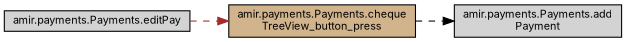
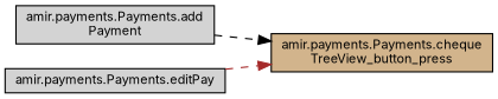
  digraph {
    fontname=Inter
    rankdir=LR
    node [color=black fillcolor=lightgrey fontname=Inter fontsize=10 shape=record style=filled]
    edge [fontname=Inter fontsize=10 labelfontname="FreeSans.ttf" labelfontsize=10 style=dashed]
    n1 [fillcolor=tan fontcolor=black height=0.2 label="amir.payments.Payments.cheque\lTreeView_button_press" width=0.4]
    n2 [height=0.2 label="amir.payments.Payments.add\lPayment" width=0.4]
    n3 [height=0.2 label="amir.payments.Payments.editPay" width=0.4]
-   n1 -> n2 [color=black]
+   n2 -> n1 [color=black]
    n3 -> n1 [color=brown]
  }
